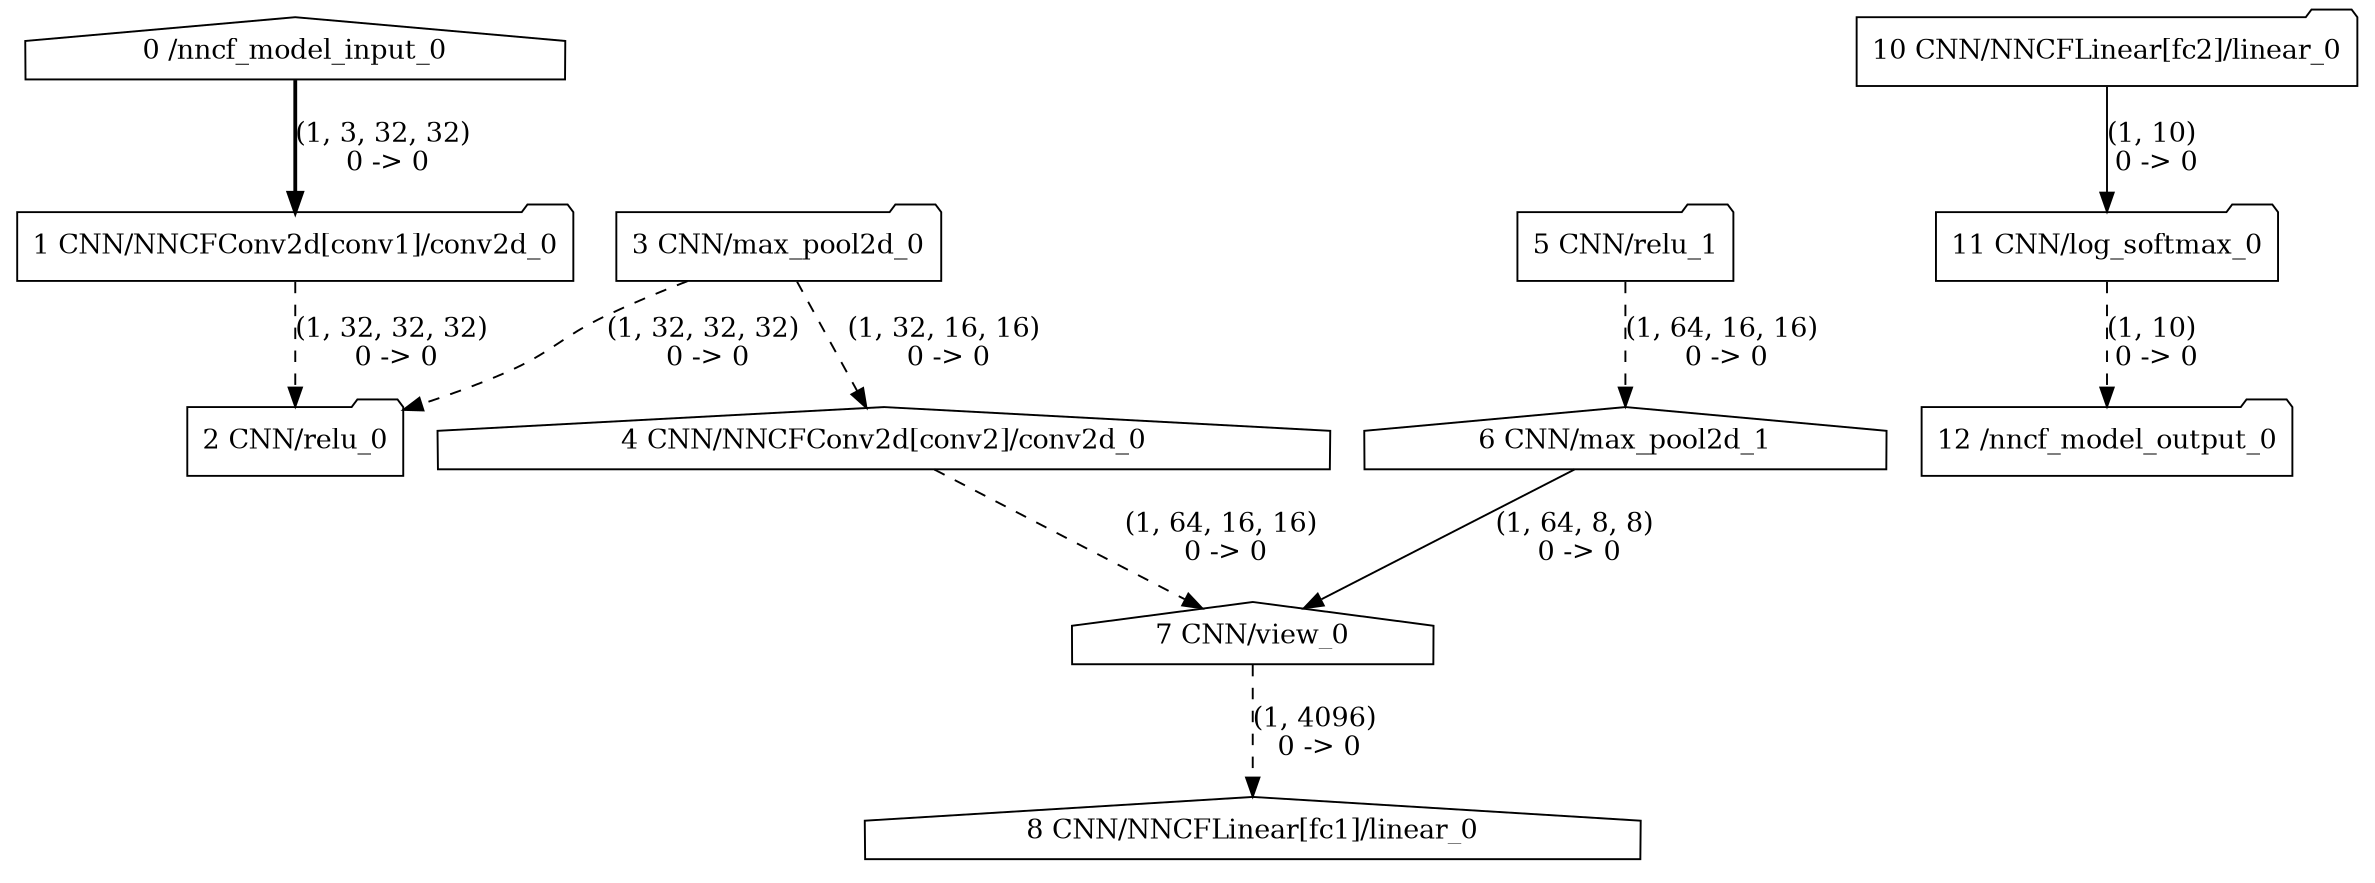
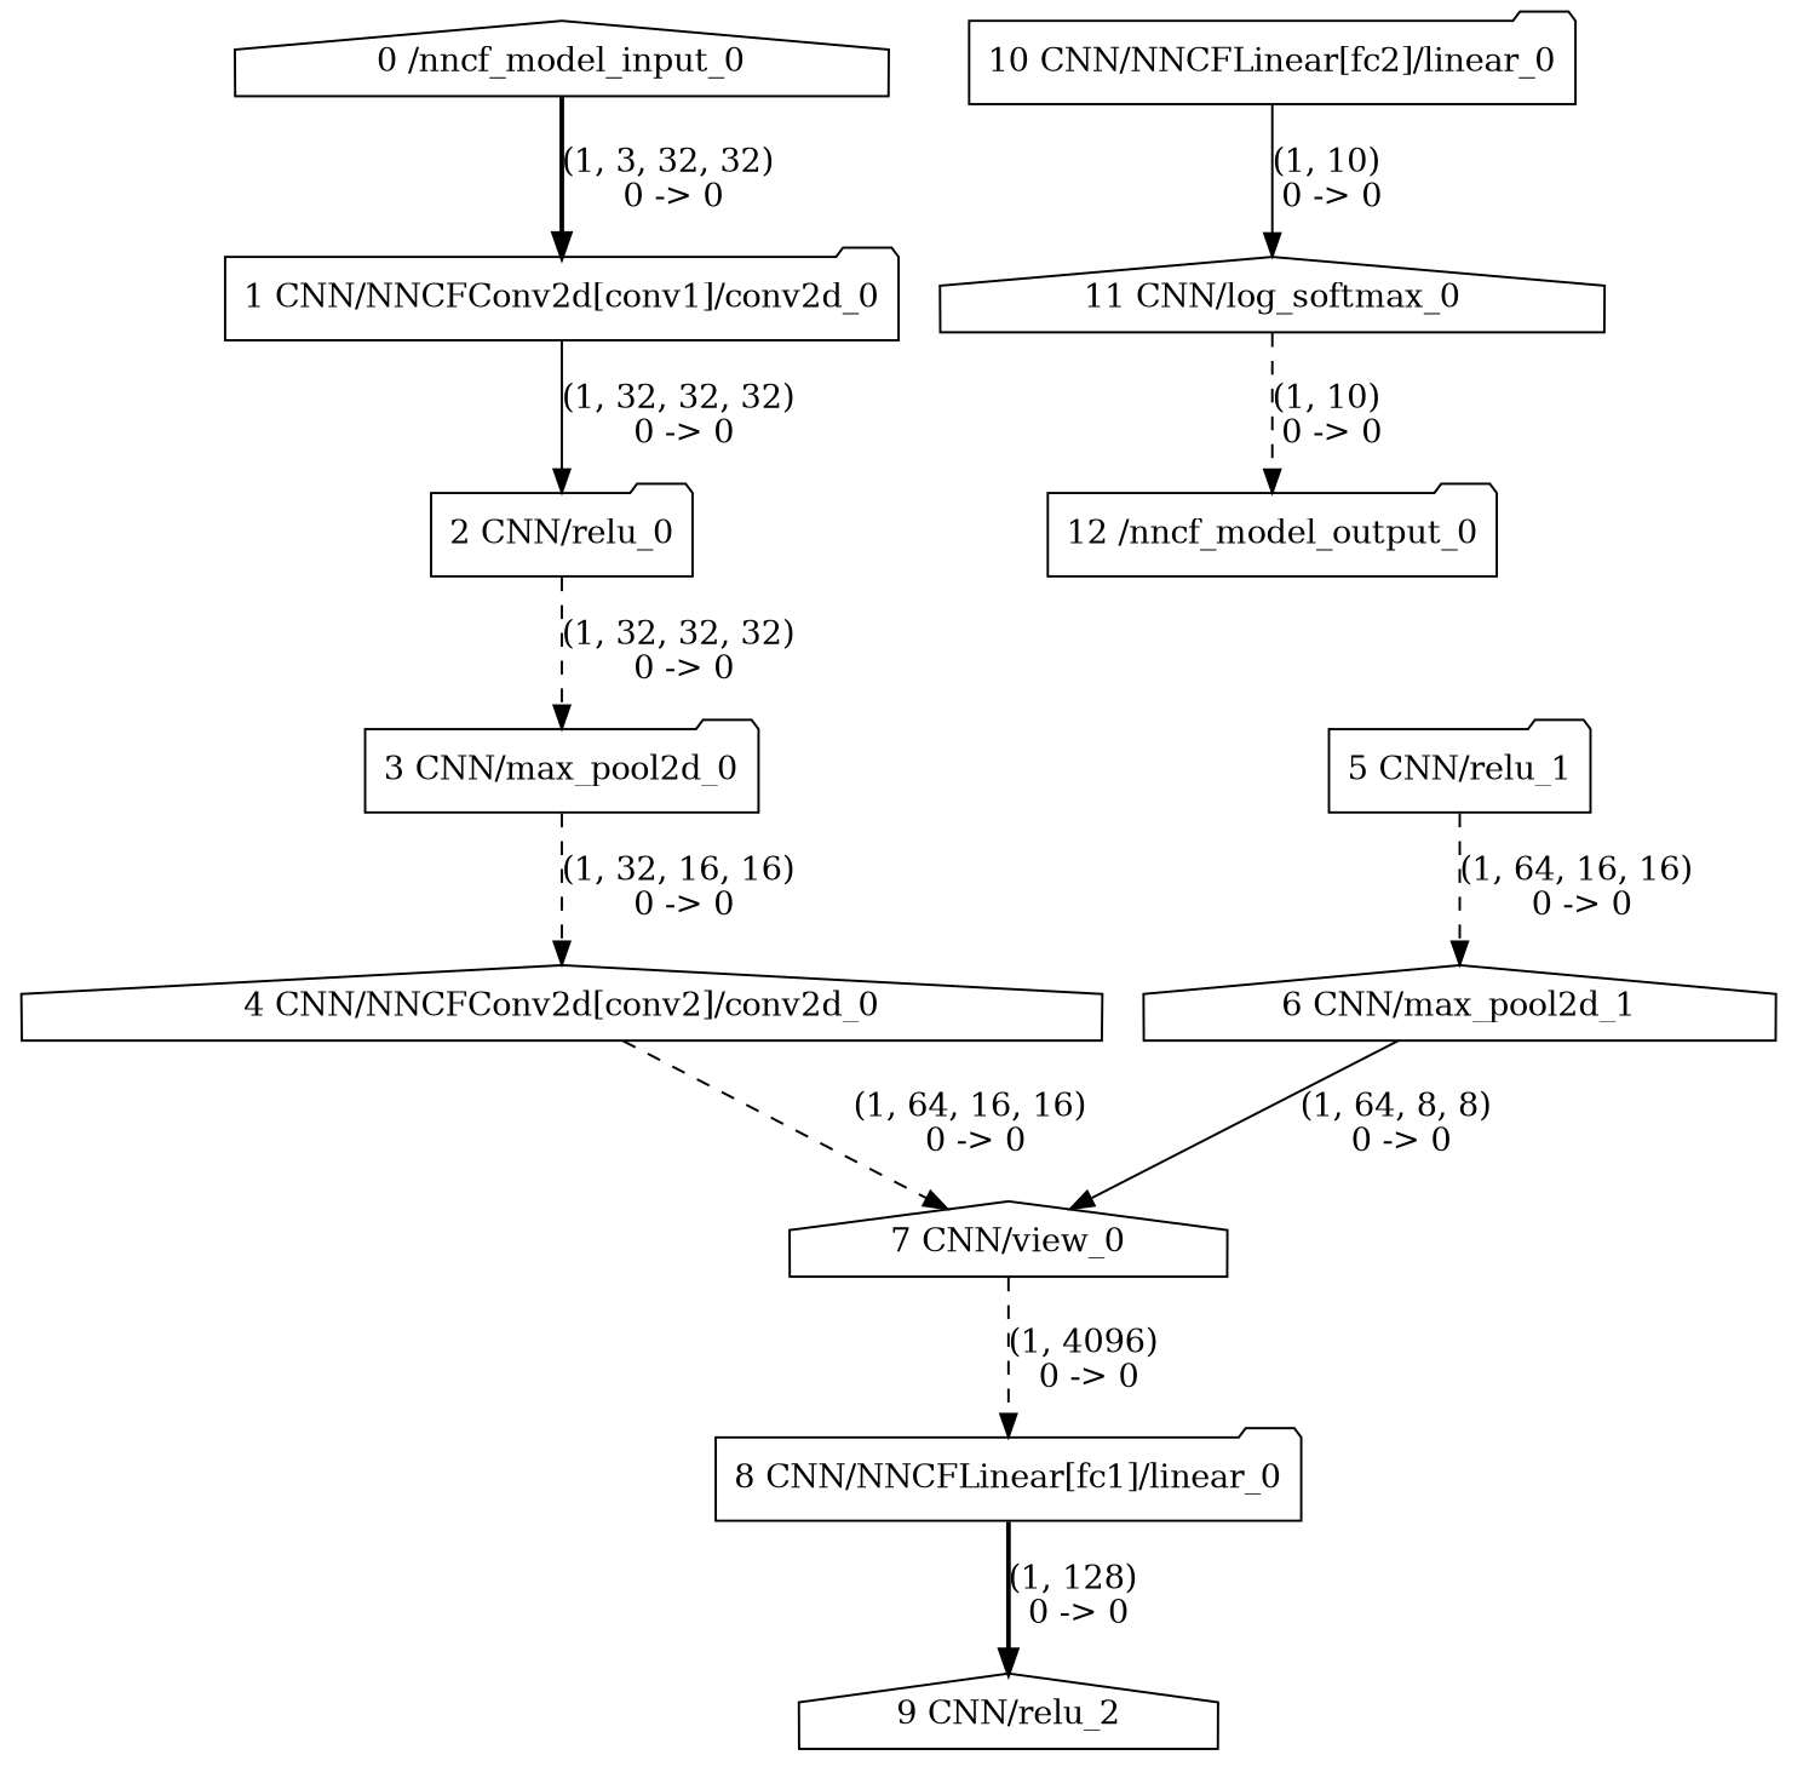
  strict digraph {
    node [shape=house]
    edge [style=dashed]
    "0 /nncf_model_input_0"
    "1 CNN/NNCFConv2d[conv1]/conv2d_0" [shape=folder]
    "2 CNN/relu_0" [shape=folder]
    "3 CNN/max_pool2d_0" [shape=folder]
    "4 CNN/NNCFConv2d[conv2]/conv2d_0"
    "7 CNN/view_0"
    "6 CNN/max_pool2d_1"
    "5 CNN/relu_1" [shape=folder]
-   "8 CNN/NNCFLinear[fc1]/linear_0"
-   "11 CNN/log_softmax_0" [shape=folder]
+   "8 CNN/NNCFLinear[fc1]/linear_0" [shape=folder]
+   "9 CNN/relu_2"
+   "11 CNN/log_softmax_0"
    "10 CNN/NNCFLinear[fc2]/linear_0" [shape=folder]
    "12 /nncf_model_output_0" [shape=folder]
    "0 /nncf_model_input_0" -> "1 CNN/NNCFConv2d[conv1]/conv2d_0" [label="(1, 3, 32, 32) \n0 -> 0" style=bold]
-   "1 CNN/NNCFConv2d[conv1]/conv2d_0" -> "2 CNN/relu_0" [label="(1, 32, 32, 32) \n0 -> 0"]
-   "3 CNN/max_pool2d_0" -> "2 CNN/relu_0" [label="(1, 32, 32, 32) \n0 -> 0"]
+   "1 CNN/NNCFConv2d[conv1]/conv2d_0" -> "2 CNN/relu_0" [label="(1, 32, 32, 32) \n0 -> 0" style=solid]
+   "2 CNN/relu_0" -> "3 CNN/max_pool2d_0" [label="(1, 32, 32, 32) \n0 -> 0"]
    "3 CNN/max_pool2d_0" -> "4 CNN/NNCFConv2d[conv2]/conv2d_0" [label="(1, 32, 16, 16) \n0 -> 0"]
    "4 CNN/NNCFConv2d[conv2]/conv2d_0" -> "7 CNN/view_0" [label="(1, 64, 16, 16) \n0 -> 0"]
    "7 CNN/view_0" -> "8 CNN/NNCFLinear[fc1]/linear_0" [label="(1, 4096) \n0 -> 0"]
    "6 CNN/max_pool2d_1" -> "7 CNN/view_0" [label="(1, 64, 8, 8) \n0 -> 0" style=solid]
    "5 CNN/relu_1" -> "6 CNN/max_pool2d_1" [label="(1, 64, 16, 16) \n0 -> 0"]
+   "8 CNN/NNCFLinear[fc1]/linear_0" -> "9 CNN/relu_2" [label="(1, 128) \n0 -> 0" style=bold]
    "11 CNN/log_softmax_0" -> "12 /nncf_model_output_0" [label="(1, 10) \n0 -> 0"]
    "10 CNN/NNCFLinear[fc2]/linear_0" -> "11 CNN/log_softmax_0" [label="(1, 10) \n0 -> 0" style=solid]
  }
